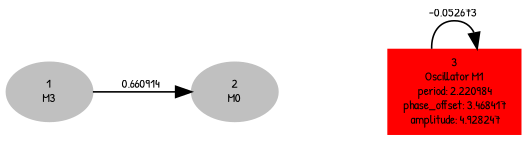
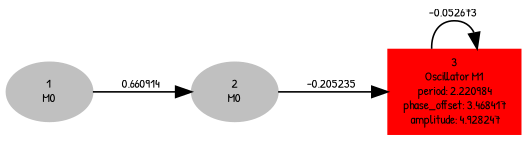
  digraph {
    fontname="Patrick Hand"
    forcelabels=true
    rankdir=LR
    node [color=grey fontname="Patrick Hand" fontsize=8 style=filled]
    edge [fontname="Patrick Hand" fontsize=8]
-   n1 [label=<1<BR/>M3>]
+   n1 [label=<1<BR/>M0>]
    n2 [label=<2<BR/>M0>]
    n3 [color=red label=<3<BR />Oscillator M1<BR /> period: 2.220984<BR /> phase_offset: 3.468417<BR /> amplitude: 4.928247> shape=box]
    n1 -> n2 [label="0.660914 "]
+   n2 -> n3 [label="-0.205235 "]
    n3 -> n3 [label="-0.052673 "]
  }
